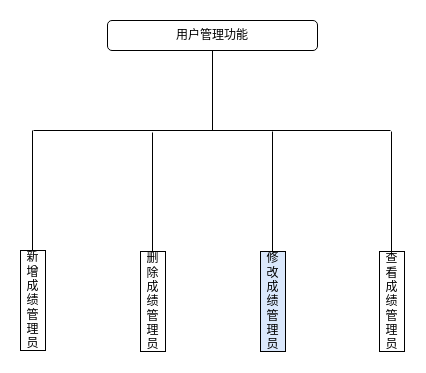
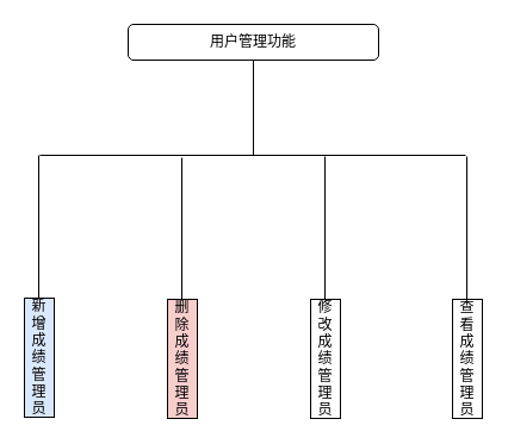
  <mxCell id="0" />
  <mxCell id="1" parent="0" />
  <mxCell id="2" value="&lt;font face=&quot;宋体&quot;&gt;用户管理功能&lt;/font&gt;" style="whiteSpace=wrap;html=1;rounded=1;" vertex="1" parent="1"><mxGeometry x="107" y="20" width="210" height="30" as="geometry" /></mxCell>
  <mxCell id="3" value="" style="endArrow=none;html=1;rounded=0;entryX=0.5;entryY=1;entryDx=0;entryDy=0;" edge="1" parent="1" target="2"><mxGeometry width="50" height="50" relative="1" as="geometry"><mxPoint x="212" y="130" as="sourcePoint" /><mxPoint x="72" y="300" as="targetPoint" /></mxGeometry></mxCell>
- <mxCell id="4" value="&lt;font face=&quot;宋体&quot;&gt;删除成绩管理员&lt;/font&gt;" style="rounded=0;whiteSpace=wrap;html=1;" vertex="1" parent="1"><mxGeometry x="140" y="251" width="25" height="100" as="geometry" /></mxCell>
+ <mxCell id="4" value="&lt;font face=&quot;宋体&quot;&gt;删除成绩管理员&lt;/font&gt;" style="rounded=0;whiteSpace=wrap;html=1;fillColor=#f8cecc;" vertex="1" parent="1"><mxGeometry x="140" y="251" width="25" height="100" as="geometry" /></mxCell>
  <mxCell id="5" value="" style="endArrow=none;html=1;rounded=0;" edge="1" parent="1"><mxGeometry width="50" height="50" relative="1" as="geometry"><mxPoint x="33" y="130" as="sourcePoint" /><mxPoint x="390" y="130" as="targetPoint" /></mxGeometry></mxCell>
- <mxCell id="6" value="&lt;font face=&quot;宋体&quot;&gt;新增成绩管理员&lt;/font&gt;" style="rounded=0;whiteSpace=wrap;html=1;" vertex="1" parent="1"><mxGeometry x="20" y="250" width="25" height="100" as="geometry" /></mxCell>
+ <mxCell id="6" value="&lt;font face=&quot;宋体&quot;&gt;新增成绩管理员&lt;/font&gt;" style="rounded=0;whiteSpace=wrap;html=1;fillColor=#dae8fc;" vertex="1" parent="1"><mxGeometry x="20" y="250" width="25" height="100" as="geometry" /></mxCell>
  <mxCell id="7" value="" style="endArrow=none;html=1;rounded=0;" edge="1" parent="1"><mxGeometry width="50" height="50" relative="1" as="geometry"><mxPoint x="32" y="250" as="sourcePoint" /><mxPoint x="32" y="130" as="targetPoint" /></mxGeometry></mxCell>
- <mxCell id="8" value="&lt;font face=&quot;宋体&quot;&gt;修改成绩管理员&lt;/font&gt;" style="rounded=0;whiteSpace=wrap;html=1;fillColor=#dae8fc;" vertex="1" parent="1"><mxGeometry x="260" y="251" width="25" height="100" as="geometry" /></mxCell>
+ <mxCell id="8" value="&lt;font face=&quot;宋体&quot;&gt;修改成绩管理员&lt;/font&gt;" style="rounded=0;whiteSpace=wrap;html=1;" vertex="1" parent="1"><mxGeometry x="260" y="251" width="25" height="100" as="geometry" /></mxCell>
  <mxCell id="9" value="" style="endArrow=none;html=1;rounded=0;" edge="1" parent="1"><mxGeometry width="50" height="50" relative="1" as="geometry"><mxPoint x="272" y="251" as="sourcePoint" /><mxPoint x="272" y="131" as="targetPoint" /></mxGeometry></mxCell>
  <mxCell id="10" value="&lt;font face=&quot;宋体&quot;&gt;查看成绩管理员&lt;/font&gt;" style="rounded=0;whiteSpace=wrap;html=1;" vertex="1" parent="1"><mxGeometry x="379" y="251" width="25" height="100" as="geometry" /></mxCell>
  <mxCell id="11" value="" style="endArrow=none;html=1;rounded=0;" edge="1" parent="1"><mxGeometry width="50" height="50" relative="1" as="geometry"><mxPoint x="391" y="251" as="sourcePoint" /><mxPoint x="391" y="131" as="targetPoint" /></mxGeometry></mxCell>
  <mxCell id="12" value="" style="endArrow=none;html=1;rounded=0;" edge="1" parent="1"><mxGeometry width="50" height="50" relative="1" as="geometry"><mxPoint x="152" y="252" as="sourcePoint" /><mxPoint x="152" y="132" as="targetPoint" /></mxGeometry></mxCell>
